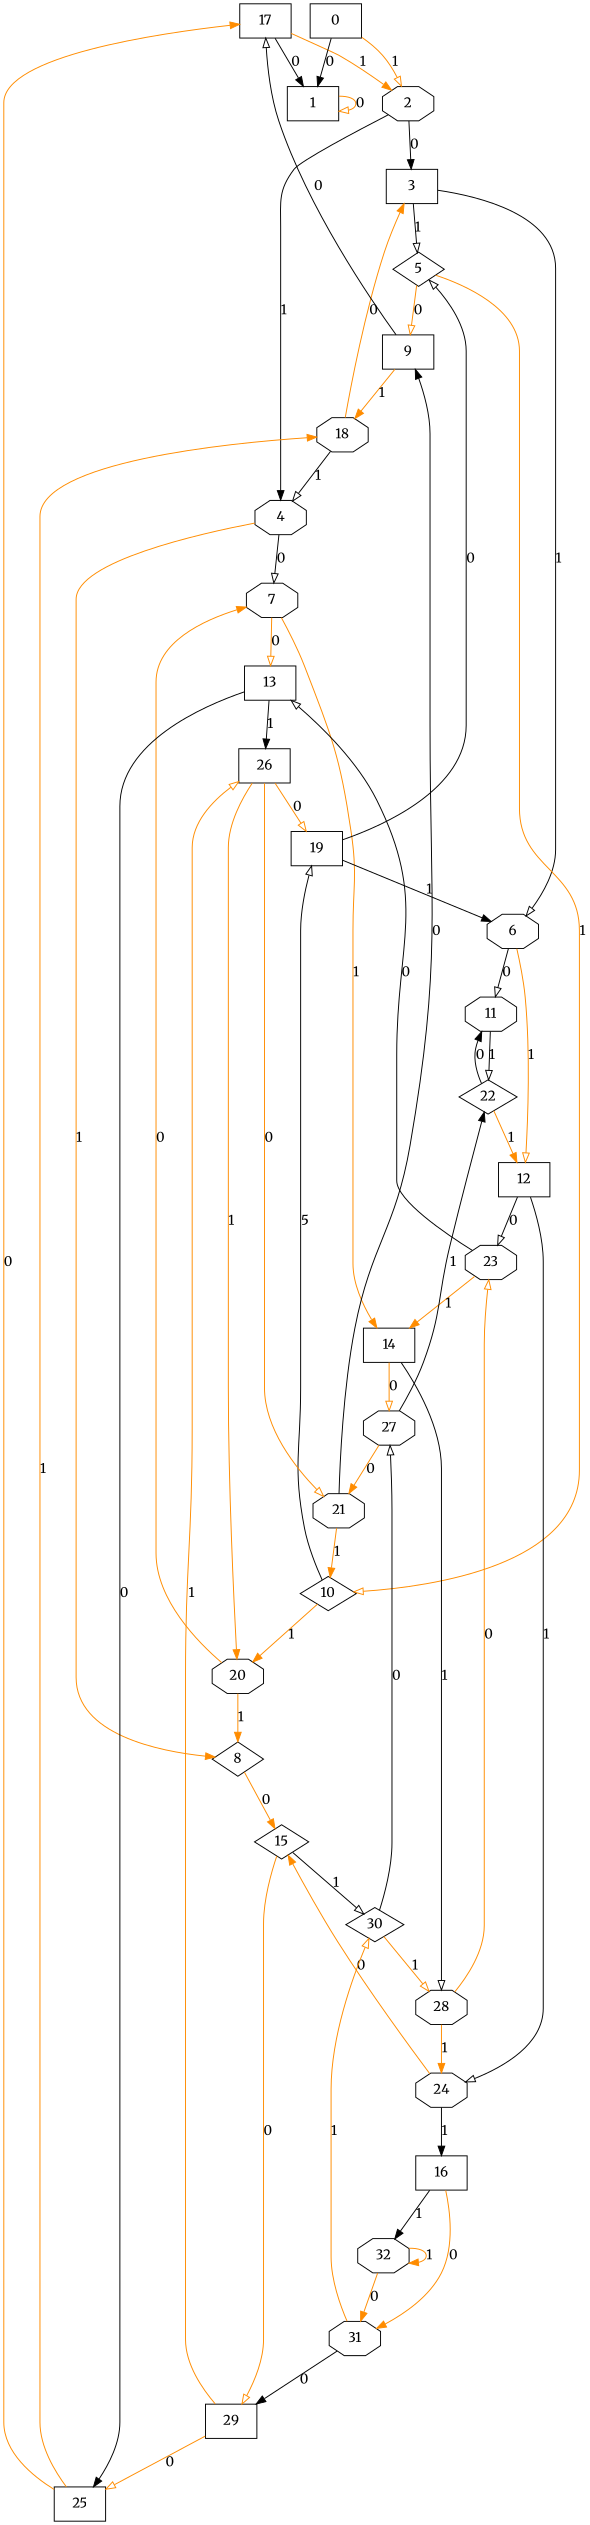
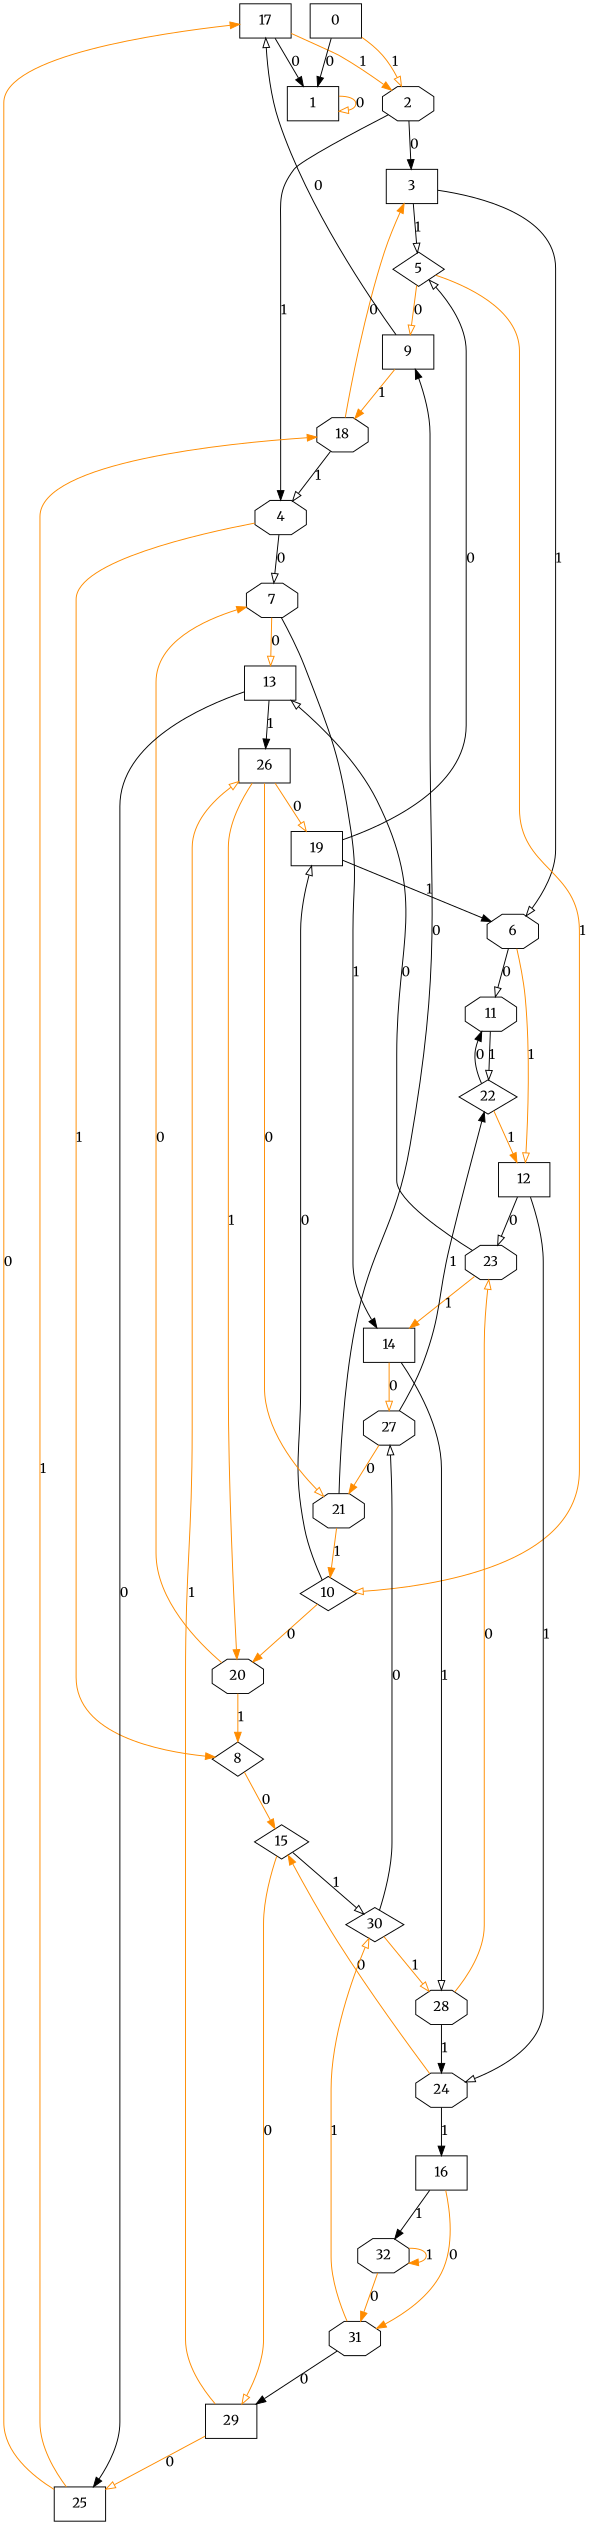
  digraph {
    fontname=Merriweather
    rankdir=TB
    node [fontname=Merriweather shape=octagon]
    edge [arrowhead=normal color=darkorange fontname=Merriweather]
    17 [shape=box]
    1 [shape=box]
    2
    3 [shape=box]
    4
    18
    5 [shape=diamond]
    6
    7
    8 [shape=diamond]
    19 [shape=box]
    9 [shape=box]
    10 [shape=diamond]
    11
    12 [shape=box]
    20
    13 [shape=box]
    14 [shape=box]
    15 [shape=diamond]
    21
    22 [shape=diamond]
    23
    24
    25 [shape=box]
    26 [shape=box]
    27
    28
    16 [shape=box]
    29 [shape=box]
    30 [shape=diamond]
    31
    32
    0 [shape=box]
    17 -> 1 [color=black label=0]
    17 -> 2 [label=1]
    1 -> 1 [arrowhead=onormal label=0]
    2 -> 3 [color=black label=0]
    2 -> 4 [color=black label=1]
    3 -> 5 [arrowhead=onormal color=black label=1]
    3 -> 6 [arrowhead=onormal color=black label=1]
    4 -> 7 [arrowhead=onormal color=black label=0]
    4 -> 8 [label=1]
    18 -> 3 [label=0]
    18 -> 4 [arrowhead=onormal color=black label=1]
    5 -> 9 [arrowhead=onormal label=0]
    5 -> 10 [arrowhead=onormal label=1]
    6 -> 11 [arrowhead=onormal color=black label=0]
    6 -> 12 [arrowhead=onormal label=1]
    7 -> 13 [arrowhead=onormal label=0]
-   7 -> 14 [label=1]
+   7 -> 14 [color=black label=1]
    8 -> 15 [label=0]
    19 -> 5 [arrowhead=onormal color=black label=0]
    19 -> 6 [color=black label=1]
    9 -> 17 [arrowhead=onormal color=black label=0]
    9 -> 18 [label=1]
-   10 -> 19 [arrowhead=onormal color=black label=5]
-   10 -> 20 [label=1]
+   10 -> 19 [arrowhead=onormal color=black label=0]
+   10 -> 20 [label=0]
    11 -> 22 [arrowhead=onormal color=black label=1]
    12 -> 23 [arrowhead=onormal color=black label=0]
    12 -> 24 [arrowhead=onormal color=black label=1]
    20 -> 7 [label=0]
    20 -> 8 [label=1]
    13 -> 25 [color=black label=0]
    13 -> 26 [color=black label=1]
    14 -> 27 [arrowhead=onormal label=0]
    14 -> 28 [arrowhead=onormal color=black label=1]
    15 -> 29 [arrowhead=onormal label=0]
    15 -> 30 [arrowhead=onormal color=black label=1]
    21 -> 9 [color=black label=0]
    21 -> 10 [label=1]
    22 -> 11 [color=black label=0]
    22 -> 12 [label=1]
    23 -> 13 [arrowhead=onormal color=black label=0]
    23 -> 14 [label=1]
    24 -> 15 [label=0]
    24 -> 16 [color=black label=1]
    25 -> 17 [label=0]
    25 -> 18 [label=1]
    26 -> 19 [arrowhead=onormal label=0]
    26 -> 20 [label=1]
    26 -> 21 [arrowhead=onormal label=0]
    27 -> 21 [label=0]
    27 -> 22 [color=black label=1]
    28 -> 23 [arrowhead=onormal label=0]
-   28 -> 24 [label=1]
+   28 -> 24 [color=black label=1]
    16 -> 31 [label=0]
    16 -> 32 [color=black label=1]
    29 -> 25 [arrowhead=onormal label=0]
    29 -> 26 [arrowhead=onormal label=1]
    30 -> 27 [arrowhead=onormal color=black label=0]
    30 -> 28 [arrowhead=onormal label=1]
    31 -> 29 [color=black label=0]
    31 -> 30 [arrowhead=onormal label=1]
    32 -> 31 [label=0]
    32 -> 32 [label=1]
    0 -> 1 [color=black label=0]
    0 -> 2 [arrowhead=onormal label=1]
  }
